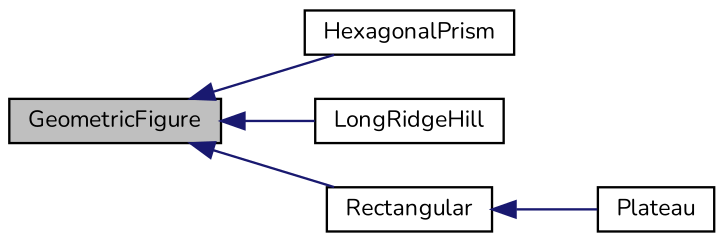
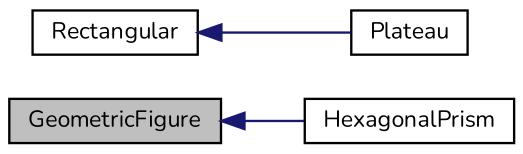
  digraph {
    fontname=Nunito
    rankdir=LR
    node [color=black fillcolor=white fontname=Nunito fontsize=10 shape=record style=filled]
    edge [color=midnightblue dir=back fontname=Nunito fontsize=10 labelfontname=Helvetica labelfontsize=10 style=solid]
    n1 [fillcolor=grey75 fontcolor=black height=0.2 label=GeometricFigure width=0.4]
    n2 [height=0.2 label=HexagonalPrism width=0.4]
-   n3 [height=0.2 label=LongRidgeHill width=0.4]
    n4 [height=0.2 label=Rectangular width=0.4]
    n5 [height=0.2 label=Plateau width=0.4]
    n1 -> n2
-   n1 -> n3
-   n1 -> n4
    n4 -> n5
  }
